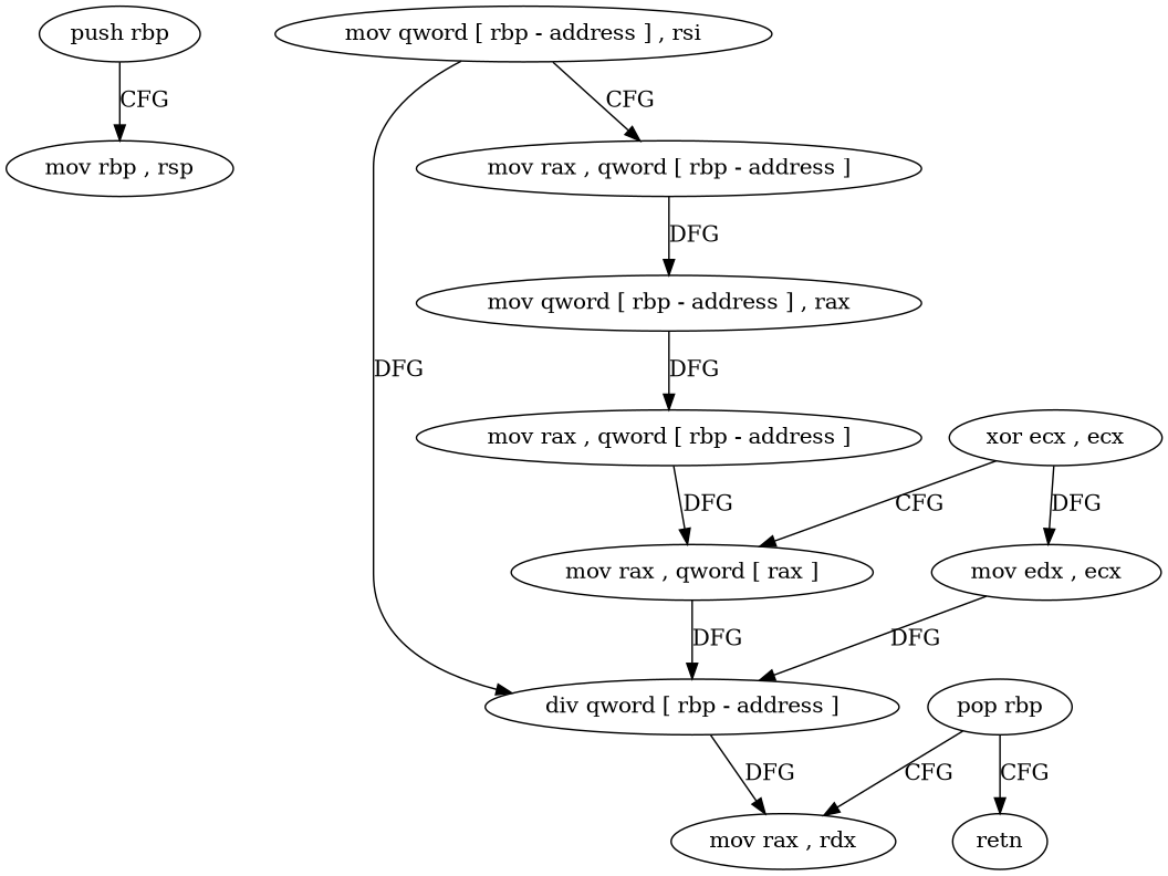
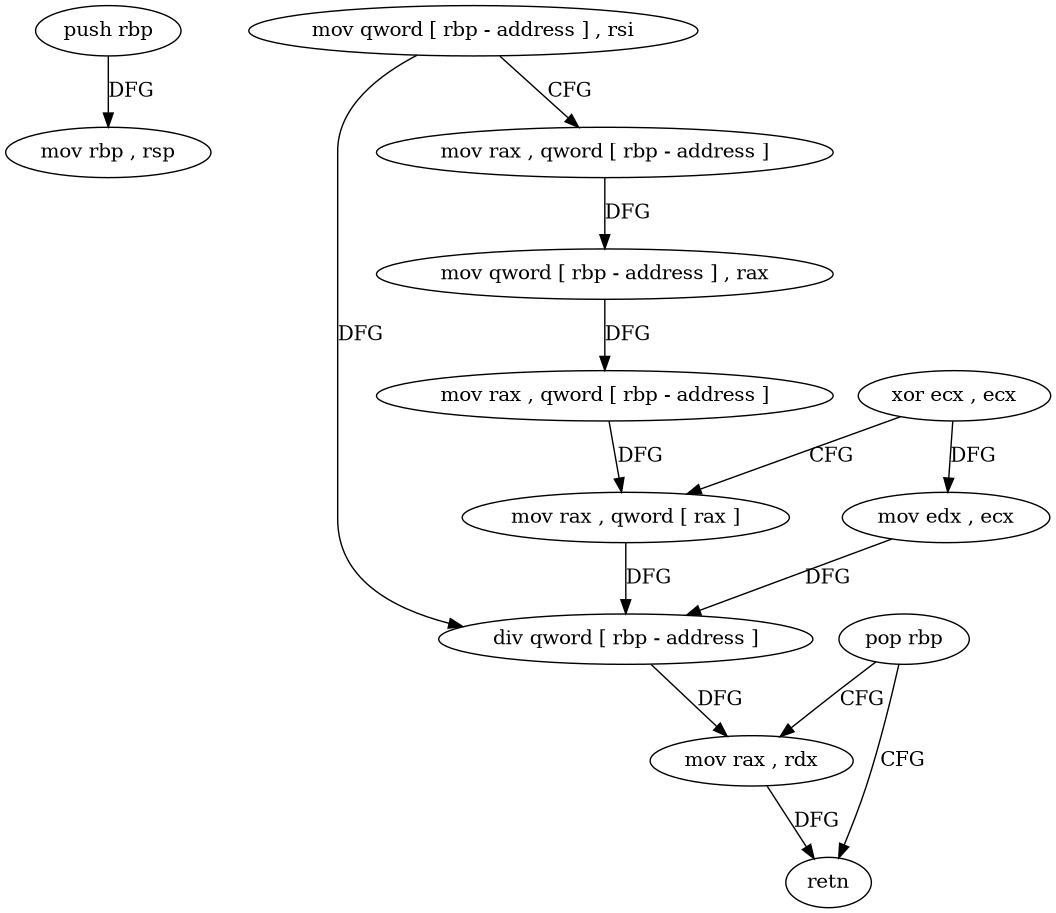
  digraph {
    n1 [label="push rbp"]
    n2 [label="mov rbp , rsp"]
    n3 [label="mov qword [ rbp - address ] , rsi"]
    n4 [label="mov rax , qword [ rbp - address ]"]
    n5 [label="div qword [ rbp - address ]"]
    n6 [label="mov qword [ rbp - address ] , rax"]
    n7 [label="mov rax , rdx"]
    n8 [label="mov rax , qword [ rbp - address ]"]
    n9 [label="mov rax , qword [ rax ]"]
    n10 [label="xor ecx , ecx"]
    n11 [label="mov edx , ecx"]
    n12 [label=retn]
    n13 [label="pop rbp"]
-   n1 -> n2 [label=CFG]
+   n1 -> n2 [label=DFG]
    n3 -> n4 [label=CFG]
    n3 -> n5 [label=DFG]
    n4 -> n6 [label=DFG]
    n5 -> n7 [label=DFG]
    n6 -> n8 [label=DFG]
+   n7 -> n12 [label=DFG]
    n8 -> n9 [label=DFG]
    n9 -> n5 [label=DFG]
    n10 -> n9 [label=CFG]
    n10 -> n11 [label=DFG]
    n11 -> n5 [label=DFG]
    n13 -> n7 [label=CFG]
    n13 -> n12 [label=CFG]
  }
